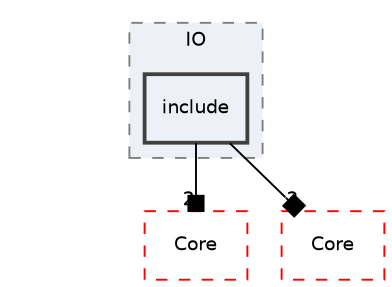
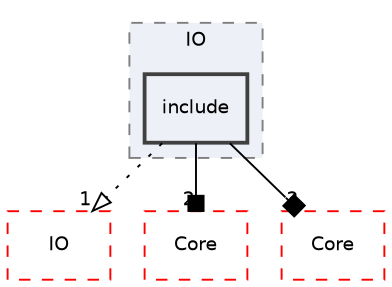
  digraph {
    compound=true
    node [color=red fillcolor="#edf0f7" fontname=Helvetica fontsize=10 shape=box style="dashed,"]
    edge [fontname=Helvetica fontsize=10 labeldistance=1.5 labelfontname=Helvetica labelfontsize=10 style=solid arrowhead=box]
    n1 [color=grey25 label=include style="filled,bold,"]
+   n2 [label=IO]
    n3 [label=Core]
    n4 [label=Core]
    subgraph cluster_1 {
      bgcolor="#edf0f7"
      fontname=Helvetica
      fontsize=10
      label=IO
      pencolor=grey50
      style="filled,dashed,"
      n1
    }
+   n1 -> n2 [headlabel=1 style=dotted arrowhead=onormal]
    n1 -> n3 [headlabel=2]
    n1 -> n4 [headlabel=3]
  }
